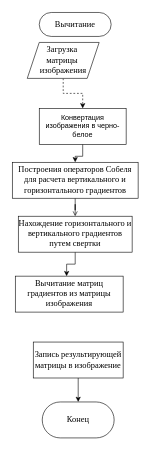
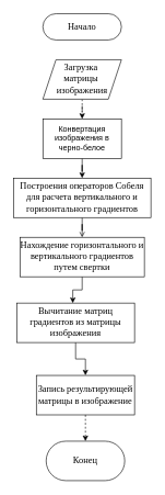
  <mxCell id="0" />
  <mxCell id="1" parent="0" />
- <mxCell id="2" value="Вычитание" style="rounded=1;whiteSpace=wrap;html=1;fontSize=14;glass=0;strokeWidth=1;shadow=0;arcSize=50;fontFamily=Times New Roman;" parent="1" vertex="1"><mxGeometry x="65" y="20" width="120" height="40" as="geometry" /></mxCell>
+ <mxCell id="2" value="Начало" style="rounded=1;whiteSpace=wrap;html=1;fontSize=14;glass=0;strokeWidth=1;shadow=0;arcSize=50;fontFamily=Times New Roman;" parent="1" vertex="1"><mxGeometry x="65" y="20" width="120" height="40" as="geometry" /></mxCell>
  <mxCell id="3" style="edgeStyle=orthogonalEdgeStyle;rounded=0;orthogonalLoop=1;jettySize=auto;html=1;entryX=0.5;entryY=0;entryDx=0;entryDy=0;dashed=1;" parent="1" source="4" target="13" edge="1"><mxGeometry relative="1" as="geometry" /></mxCell>
- <mxCell id="4" value="Загрузка&amp;nbsp;&lt;div style=&quot;font-size: 14px;&quot;&gt;матрицы&amp;nbsp;&lt;/div&gt;&lt;div style=&quot;font-size: 14px;&quot;&gt;изображения&lt;/div&gt;" style="shape=parallelogram;perimeter=parallelogramPerimeter;whiteSpace=wrap;html=1;fixedSize=1;fontFamily=Times New Roman;fontSize=14;" parent="1" vertex="1"><mxGeometry x="45" y="70" width="120" height="60" as="geometry" /></mxCell>
+ <mxCell id="4" value="Загрузка&amp;nbsp;&lt;div style=&quot;font-size: 14px;&quot;&gt;матрицы&amp;nbsp;&lt;/div&gt;&lt;div style=&quot;font-size: 14px;&quot;&gt;изображения&lt;/div&gt;" style="shape=parallelogram;perimeter=parallelogramPerimeter;whiteSpace=wrap;html=1;fixedSize=1;fontFamily=Times New Roman;fontSize=14;" parent="1" vertex="1"><mxGeometry x="65" y="90" width="120" height="60" as="geometry" /></mxCell>
  <mxCell id="5" value="" style="edgeStyle=orthogonalEdgeStyle;rounded=0;orthogonalLoop=1;jettySize=auto;html=1;endArrow=open;endFill=0;" parent="1" source="6" target="8" edge="1"><mxGeometry relative="1" as="geometry" /></mxCell>
  <mxCell id="6" value="Построения операторов Собеля для расчета вертикального и горизонтального градиентов" style="rounded=0;whiteSpace=wrap;html=1;fontFamily=Times New Roman;fontSize=14;" parent="1" vertex="1"><mxGeometry x="20" y="270" width="210" height="60" as="geometry" /></mxCell>
  <mxCell id="7" value="" style="edgeStyle=orthogonalEdgeStyle;rounded=0;orthogonalLoop=1;jettySize=auto;html=1;entryX=0.476;entryY=0.002;entryDx=0;entryDy=0;entryPerimeter=0;" parent="1" source="8" target="11" edge="1"><mxGeometry relative="1" as="geometry"><Array as="points" /></mxGeometry></mxCell>
  <mxCell id="8" value="Нахождение горизонтального и вертикального градиентов путем свертки" style="whiteSpace=wrap;html=1;fontSize=14;fontFamily=Times New Roman;rounded=0;" parent="1" vertex="1"><mxGeometry x="30" y="360" width="190" height="60" as="geometry" /></mxCell>
  <mxCell id="9" value="Конец" style="rounded=1;whiteSpace=wrap;html=1;arcSize=50;fontFamily=Times New Roman;fontSize=14;" parent="1" vertex="1"><mxGeometry x="70" y="670" width="120" height="60" as="geometry" /></mxCell>
+ <mxCell id="10" style="edgeStyle=orthogonalEdgeStyle;rounded=0;orthogonalLoop=1;jettySize=auto;html=1;entryX=0.5;entryY=0;entryDx=0;entryDy=0;" parent="1" source="11" target="15" edge="1"><mxGeometry relative="1" as="geometry" /></mxCell>
  <mxCell id="11" value="Вычитание матриц градиентов из матрицы изображения" style="whiteSpace=wrap;html=1;fontSize=14;fontFamily=Times New Roman;rounded=0;" parent="1" vertex="1"><mxGeometry x="25" y="460" width="180" height="60" as="geometry" /></mxCell>
  <mxCell id="12" style="edgeStyle=orthogonalEdgeStyle;rounded=0;orthogonalLoop=1;jettySize=auto;html=1;entryX=0.5;entryY=0;entryDx=0;entryDy=0;" parent="1" source="13" target="6" edge="1"><mxGeometry relative="1" as="geometry" /></mxCell>
- <mxCell id="13" value="Конвертация изображения в черно-белое" style="rounded=0;whiteSpace=wrap;html=1;" parent="1" vertex="1"><mxGeometry x="65" y="180" width="145" height="60" as="geometry" /></mxCell>
- <mxCell id="14" style="edgeStyle=orthogonalEdgeStyle;rounded=0;orthogonalLoop=1;jettySize=auto;html=1;entryX=0.5;entryY=0;entryDx=0;entryDy=0;" parent="1" source="15" target="9" edge="1"><mxGeometry relative="1" as="geometry" /></mxCell>
+ <mxCell id="13" value="Конвертация изображения в черно-белое" style="rounded=0;whiteSpace=wrap;html=1;" parent="1" vertex="1"><mxGeometry x="65" y="180" width="120" height="60" as="geometry" /></mxCell>
+ <mxCell id="14" style="edgeStyle=orthogonalEdgeStyle;rounded=0;orthogonalLoop=1;jettySize=auto;html=1;entryX=0.5;entryY=0;entryDx=0;entryDy=0;dashed=1;" parent="1" source="15" target="9" edge="1"><mxGeometry relative="1" as="geometry" /></mxCell>
  <mxCell id="15" value="Запись результирующей матрицы в изображение" style="whiteSpace=wrap;html=1;fontSize=14;fontFamily=Times New Roman;rounded=0;" parent="1" vertex="1"><mxGeometry x="55" y="570" width="150" height="60" as="geometry" /></mxCell>
